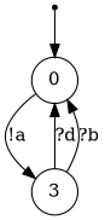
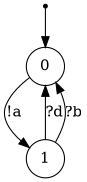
  digraph {
    node [shape=circle]
    ENTRY [shape=point]
    0
-   1 [label=3]
+   1
    ENTRY -> 0
    0 -> 1 [label="!a"]
    1 -> 0 [label="?d"]
    1 -> 0 [label="?b"]
  }
